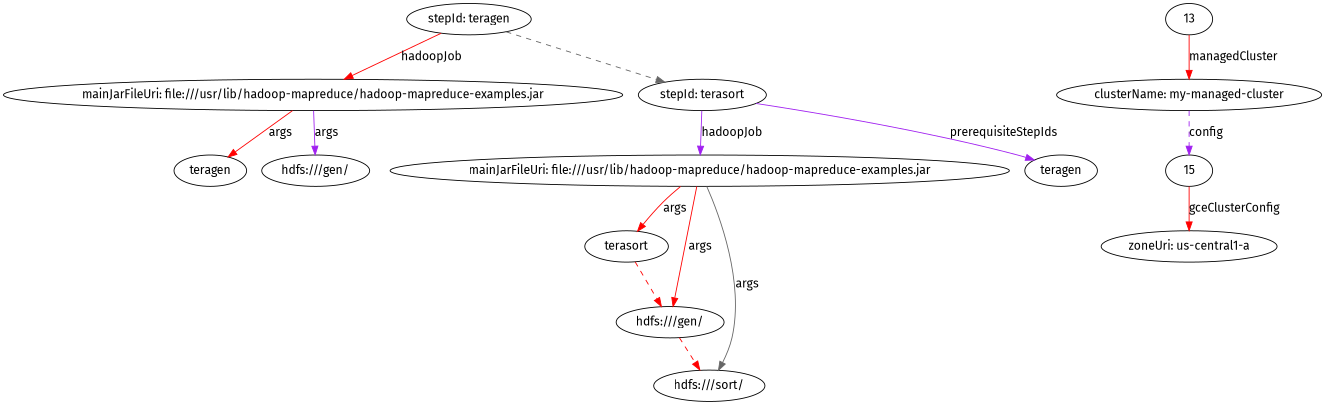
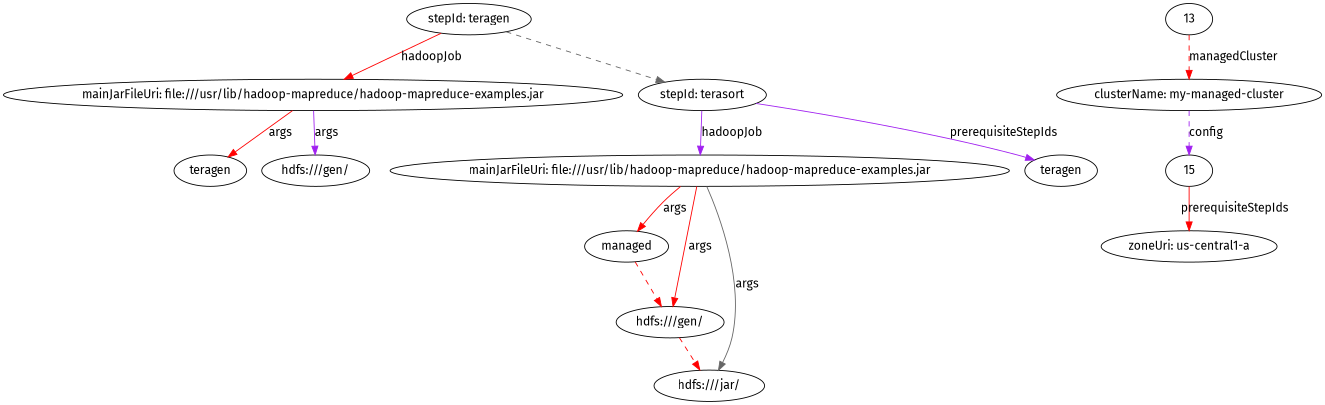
  digraph {
    fontname="Fira Sans"
    node [fontname="Fira Sans"]
    edge [color=red fontname="Fira Sans"]
    n1 [label=teragen]
    n2 [label="hdfs:///gen/"]
    n3 [label="mainJarFileUri: file:///usr/lib/hadoop-mapreduce/hadoop-mapreduce-examples.jar\n"]
    n4 [label="stepId: teragen\n"]
    n5 [label="stepId: terasort\n"]
    n6 [label="mainJarFileUri: file:///usr/lib/hadoop-mapreduce/hadoop-mapreduce-examples.jar\n"]
    n7 [label=teragen]
-   n8 [label=terasort]
+   n8 [label=managed]
    n9 [label="hdfs:///gen/"]
-   n10 [label="hdfs:///sort/"]
+   n10 [label="hdfs:///jar/"]
    n11 [label="zoneUri: us-central1-a\n"]
    15
    n13 [label="clusterName: my-managed-cluster\n"]
    13
    n3 -> n1 [label=args]
    n3 -> n2 [color=purple label=args]
    n4 -> n3 [label=hadoopJob]
    n4 -> n5 [color=gray40 style=dashed]
    n5 -> n6 [color=purple label=hadoopJob]
    n5 -> n7 [color=purple label=prerequisiteStepIds]
    n6 -> n8 [label=args]
    n6 -> n9 [label=args]
    n6 -> n10 [color=gray40 label=args]
    n8 -> n9 [style=dashed]
    n9 -> n10 [style=dashed]
-   15 -> n11 [label=gceClusterConfig]
+   15 -> n11 [label=prerequisiteStepIds]
    n13 -> 15 [color=purple label=config style=dashed]
-   13 -> n13 [label=managedCluster]
+   13 -> n13 [label=managedCluster style=dashed]
  }
